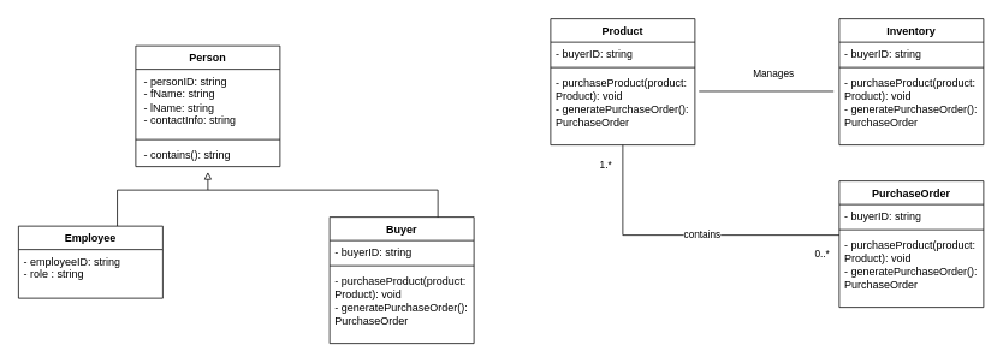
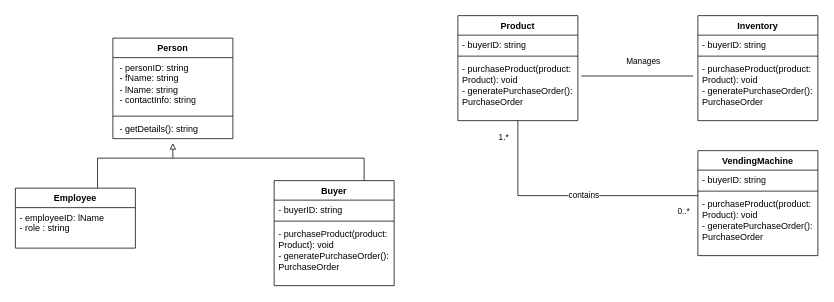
  <mxCell id="0" />
  <mxCell id="1" parent="0" />
  <mxCell id="2" value="Person" style="swimlane;fontStyle=1;align=center;verticalAlign=top;childLayout=stackLayout;horizontal=1;startSize=26;horizontalStack=0;resizeParent=1;resizeParentMax=0;resizeLast=0;collapsible=1;marginBottom=0;whiteSpace=wrap;html=1;" vertex="1" parent="1"><mxGeometry x="150" y="50" width="160" height="134" as="geometry" /></mxCell>
  <mxCell id="3" value="&amp;nbsp;- personID: string&lt;div&gt;&amp;nbsp;- fName: string&lt;/div&gt;&lt;div&gt;&amp;nbsp;- lName: string&lt;/div&gt;&lt;div&gt;&amp;nbsp;- contactInfo: string&lt;/div&gt;" style="text;strokeColor=none;fillColor=none;align=left;verticalAlign=top;spacingLeft=4;spacingRight=4;overflow=hidden;rotatable=0;points=[[0,0.5],[1,0.5]];portConstraint=eastwest;whiteSpace=wrap;html=1;" vertex="1" parent="2"><mxGeometry y="26" width="160" height="74" as="geometry" /></mxCell>
  <mxCell id="4" value="" style="line;strokeWidth=1;fillColor=none;align=left;verticalAlign=middle;spacingTop=-1;spacingLeft=3;spacingRight=3;rotatable=0;labelPosition=right;points=[];portConstraint=eastwest;strokeColor=inherit;" vertex="1" parent="2"><mxGeometry y="100" width="160" height="8" as="geometry" /></mxCell>
- <mxCell id="5" value="&amp;nbsp;- contains(): string" style="text;strokeColor=none;fillColor=none;align=left;verticalAlign=top;spacingLeft=4;spacingRight=4;overflow=hidden;rotatable=0;points=[[0,0.5],[1,0.5]];portConstraint=eastwest;whiteSpace=wrap;html=1;" vertex="1" parent="2"><mxGeometry y="108" width="160" height="26" as="geometry" /></mxCell>
+ <mxCell id="5" value="&amp;nbsp;- getDetails(): string" style="text;strokeColor=none;fillColor=none;align=left;verticalAlign=top;spacingLeft=4;spacingRight=4;overflow=hidden;rotatable=0;points=[[0,0.5],[1,0.5]];portConstraint=eastwest;whiteSpace=wrap;html=1;" vertex="1" parent="2"><mxGeometry y="108" width="160" height="26" as="geometry" /></mxCell>
  <mxCell id="6" value="Employee" style="swimlane;fontStyle=1;align=center;verticalAlign=top;childLayout=stackLayout;horizontal=1;startSize=26;horizontalStack=0;resizeParent=1;resizeParentMax=0;resizeLast=0;collapsible=1;marginBottom=0;whiteSpace=wrap;html=1;" vertex="1" parent="1"><mxGeometry y="250" width="160" height="80" as="geometry" x="20" /></mxCell>
- <mxCell id="7" value="- employeeID: string&lt;div&gt;- role : string&lt;/div&gt;" style="text;strokeColor=none;fillColor=none;align=left;verticalAlign=top;spacingLeft=4;spacingRight=4;overflow=hidden;rotatable=0;points=[[0,0.5],[1,0.5]];portConstraint=eastwest;whiteSpace=wrap;html=1;" vertex="1" parent="6"><mxGeometry y="26" width="160" height="54" as="geometry" /></mxCell>
+ <mxCell id="7" value="- employeeID: lName&lt;div&gt;- role : string&lt;/div&gt;" style="text;strokeColor=none;fillColor=none;align=left;verticalAlign=top;spacingLeft=4;spacingRight=4;overflow=hidden;rotatable=0;points=[[0,0.5],[1,0.5]];portConstraint=eastwest;whiteSpace=wrap;html=1;" vertex="1" parent="6"><mxGeometry y="26" width="160" height="54" as="geometry" /></mxCell>
  <mxCell id="8" value="" style="line;strokeWidth=1;fillColor=none;align=left;verticalAlign=middle;spacingTop=-1;spacingLeft=3;spacingRight=3;rotatable=0;labelPosition=right;points=[];portConstraint=eastwest;strokeColor=inherit;" vertex="1" parent="6"><mxGeometry y="80" width="160" as="geometry" /></mxCell>
  <mxCell id="9" value="Buyer" style="swimlane;fontStyle=1;align=center;verticalAlign=top;childLayout=stackLayout;horizontal=1;startSize=26;horizontalStack=0;resizeParent=1;resizeParentMax=0;resizeLast=0;collapsible=1;marginBottom=0;whiteSpace=wrap;html=1;" vertex="1" parent="1"><mxGeometry x="365" y="240" width="160" height="140" as="geometry" /></mxCell>
  <mxCell id="10" value="- buyerID: string" style="text;strokeColor=none;fillColor=none;align=left;verticalAlign=top;spacingLeft=4;spacingRight=4;overflow=hidden;rotatable=0;points=[[0,0.5],[1,0.5]];portConstraint=eastwest;whiteSpace=wrap;html=1;" vertex="1" parent="9"><mxGeometry y="26" width="160" height="24" as="geometry" /></mxCell>
  <mxCell id="11" value="" style="line;strokeWidth=1;fillColor=none;align=left;verticalAlign=middle;spacingTop=-1;spacingLeft=3;spacingRight=3;rotatable=0;labelPosition=right;points=[];portConstraint=eastwest;strokeColor=inherit;" vertex="1" parent="9"><mxGeometry y="50" width="160" height="8" as="geometry" /></mxCell>
  <mxCell id="12" value="- purchaseProduct(product: Product): void&lt;div&gt;- generatePurchaseOrder(): PurchaseOrder&lt;/div&gt;" style="text;strokeColor=none;fillColor=none;align=left;verticalAlign=top;spacingLeft=4;spacingRight=4;overflow=hidden;rotatable=0;points=[[0,0.5],[1,0.5]];portConstraint=eastwest;whiteSpace=wrap;html=1;" vertex="1" parent="9"><mxGeometry y="58" width="160" height="82" as="geometry" /></mxCell>
  <mxCell id="13" value="" style="endArrow=block;html=1;endFill=0;edgeStyle=elbowEdgeStyle;elbow=vertical;rounded=0;exitX=0.685;exitY=-0.001;exitDx=0;exitDy=0;exitPerimeter=0;" edge="1" parent="1" source="6"><mxGeometry width="100" height="75" relative="1" as="geometry"><mxPoint x="130" y="245" as="sourcePoint" /><mxPoint x="230" y="190" as="targetPoint" /><Array as="points"><mxPoint x="180" y="210" /></Array></mxGeometry></mxCell>
  <mxCell id="14" value="" style="endArrow=none;html=1;rounded=0;exitX=0.75;exitY=0;exitDx=0;exitDy=0;" edge="1" parent="1" source="9"><mxGeometry width="50" height="50" relative="1" as="geometry"><mxPoint x="485" y="230" as="sourcePoint" /><mxPoint x="230" y="210" as="targetPoint" /><Array as="points"><mxPoint x="485" y="210" /></Array></mxGeometry></mxCell>
  <mxCell id="15" value="Product" style="swimlane;fontStyle=1;align=center;verticalAlign=top;childLayout=stackLayout;horizontal=1;startSize=26;horizontalStack=0;resizeParent=1;resizeParentMax=0;resizeLast=0;collapsible=1;marginBottom=0;whiteSpace=wrap;html=1;" vertex="1" parent="1"><mxGeometry x="610" y="20" width="160" height="140" as="geometry" /></mxCell>
  <mxCell id="16" value="- buyerID: string" style="text;strokeColor=none;fillColor=none;align=left;verticalAlign=top;spacingLeft=4;spacingRight=4;overflow=hidden;rotatable=0;points=[[0,0.5],[1,0.5]];portConstraint=eastwest;whiteSpace=wrap;html=1;" vertex="1" parent="15"><mxGeometry y="26" width="160" height="24" as="geometry" /></mxCell>
  <mxCell id="17" value="" style="line;strokeWidth=1;fillColor=none;align=left;verticalAlign=middle;spacingTop=-1;spacingLeft=3;spacingRight=3;rotatable=0;labelPosition=right;points=[];portConstraint=eastwest;strokeColor=inherit;" vertex="1" parent="15"><mxGeometry y="50" width="160" height="8" as="geometry" /></mxCell>
  <mxCell id="18" value="- purchaseProduct(product: Product): void&lt;div&gt;- generatePurchaseOrder(): PurchaseOrder&lt;/div&gt;" style="text;strokeColor=none;fillColor=none;align=left;verticalAlign=top;spacingLeft=4;spacingRight=4;overflow=hidden;rotatable=0;points=[[0,0.5],[1,0.5]];portConstraint=eastwest;whiteSpace=wrap;html=1;" vertex="1" parent="15"><mxGeometry y="58" width="160" height="82" as="geometry" /></mxCell>
  <mxCell id="19" value="Inventory" style="swimlane;fontStyle=1;align=center;verticalAlign=top;childLayout=stackLayout;horizontal=1;startSize=26;horizontalStack=0;resizeParent=1;resizeParentMax=0;resizeLast=0;collapsible=1;marginBottom=0;whiteSpace=wrap;html=1;" vertex="1" parent="1"><mxGeometry x="930" y="20" width="160" height="140" as="geometry" /></mxCell>
  <mxCell id="20" value="- buyerID: string" style="text;strokeColor=none;fillColor=none;align=left;verticalAlign=top;spacingLeft=4;spacingRight=4;overflow=hidden;rotatable=0;points=[[0,0.5],[1,0.5]];portConstraint=eastwest;whiteSpace=wrap;html=1;" vertex="1" parent="19"><mxGeometry y="26" width="160" height="24" as="geometry" /></mxCell>
  <mxCell id="21" value="" style="line;strokeWidth=1;fillColor=none;align=left;verticalAlign=middle;spacingTop=-1;spacingLeft=3;spacingRight=3;rotatable=0;labelPosition=right;points=[];portConstraint=eastwest;strokeColor=inherit;" vertex="1" parent="19"><mxGeometry y="50" width="160" height="8" as="geometry" /></mxCell>
  <mxCell id="22" value="- purchaseProduct(product: Product): void&lt;div&gt;- generatePurchaseOrder(): PurchaseOrder&lt;/div&gt;" style="text;strokeColor=none;fillColor=none;align=left;verticalAlign=top;spacingLeft=4;spacingRight=4;overflow=hidden;rotatable=0;points=[[0,0.5],[1,0.5]];portConstraint=eastwest;whiteSpace=wrap;html=1;" vertex="1" parent="19"><mxGeometry y="58" width="160" height="82" as="geometry" /></mxCell>
- <mxCell id="23" value="PurchaseOrder" style="swimlane;fontStyle=1;align=center;verticalAlign=top;childLayout=stackLayout;horizontal=1;startSize=26;horizontalStack=0;resizeParent=1;resizeParentMax=0;resizeLast=0;collapsible=1;marginBottom=0;whiteSpace=wrap;html=1;" vertex="1" parent="1"><mxGeometry x="930" y="200" width="160" height="140" as="geometry" /></mxCell>
+ <mxCell id="23" value="VendingMachine" style="swimlane;fontStyle=1;align=center;verticalAlign=top;childLayout=stackLayout;horizontal=1;startSize=26;horizontalStack=0;resizeParent=1;resizeParentMax=0;resizeLast=0;collapsible=1;marginBottom=0;whiteSpace=wrap;html=1;" vertex="1" parent="1"><mxGeometry x="930" y="200" width="160" height="140" as="geometry" /></mxCell>
  <mxCell id="24" value="- buyerID: string" style="text;strokeColor=none;fillColor=none;align=left;verticalAlign=top;spacingLeft=4;spacingRight=4;overflow=hidden;rotatable=0;points=[[0,0.5],[1,0.5]];portConstraint=eastwest;whiteSpace=wrap;html=1;" vertex="1" parent="23"><mxGeometry y="26" width="160" height="24" as="geometry" /></mxCell>
  <mxCell id="25" value="" style="line;strokeWidth=1;fillColor=none;align=left;verticalAlign=middle;spacingTop=-1;spacingLeft=3;spacingRight=3;rotatable=0;labelPosition=right;points=[];portConstraint=eastwest;strokeColor=inherit;" vertex="1" parent="23"><mxGeometry y="50" width="160" height="8" as="geometry" /></mxCell>
  <mxCell id="26" value="- purchaseProduct(product: Product): void&lt;div&gt;- generatePurchaseOrder(): PurchaseOrder&lt;/div&gt;" style="text;strokeColor=none;fillColor=none;align=left;verticalAlign=top;spacingLeft=4;spacingRight=4;overflow=hidden;rotatable=0;points=[[0,0.5],[1,0.5]];portConstraint=eastwest;whiteSpace=wrap;html=1;" vertex="1" parent="23"><mxGeometry y="58" width="160" height="82" as="geometry" /></mxCell>
  <mxCell id="27" value="" style="endArrow=none;html=1;rounded=0;exitX=0.5;exitY=1;exitDx=0;exitDy=0;" edge="1" parent="1" source="15"><mxGeometry width="50" height="50" relative="1" as="geometry"><mxPoint x="880" y="310" as="sourcePoint" /><mxPoint x="930" y="260" as="targetPoint" /><Array as="points"><mxPoint x="690" y="260" /></Array></mxGeometry></mxCell>
  <mxCell id="28" value="contains" style="edgeLabel;html=1;align=center;verticalAlign=middle;resizable=0;points=[];" vertex="1" connectable="0" parent="27"><mxGeometry x="0.102" y="1" relative="1" as="geometry"><mxPoint as="offset" /></mxGeometry></mxCell>
  <mxCell id="29" value="1.*" style="edgeLabel;html=1;align=center;verticalAlign=middle;resizable=0;points=[];" vertex="1" connectable="0" parent="27"><mxGeometry x="-0.837" y="-8" relative="1" as="geometry"><mxPoint x="-12" y="-7" as="offset" /></mxGeometry></mxCell>
  <mxCell id="30" value="0..*" style="edgeLabel;html=1;align=center;verticalAlign=middle;resizable=0;points=[];" vertex="1" connectable="0" parent="27"><mxGeometry x="0.815" y="1" relative="1" as="geometry"><mxPoint x="11" y="21" as="offset" /></mxGeometry></mxCell>
  <mxCell id="31" value="" style="endArrow=none;html=1;rounded=0;exitX=1.028;exitY=0.274;exitDx=0;exitDy=0;exitPerimeter=0;entryX=-0.039;entryY=0.274;entryDx=0;entryDy=0;entryPerimeter=0;" edge="1" parent="1" source="18" target="22"><mxGeometry width="50" height="50" relative="1" as="geometry"><mxPoint x="700" y="170" as="sourcePoint" /><mxPoint x="940" y="270" as="targetPoint" /><Array as="points" /></mxGeometry></mxCell>
  <mxCell id="32" value="Manages" style="edgeLabel;html=1;align=center;verticalAlign=middle;resizable=0;points=[];" vertex="1" connectable="0" parent="31"><mxGeometry x="0.102" y="1" relative="1" as="geometry"><mxPoint y="-19" as="offset" /></mxGeometry></mxCell>
